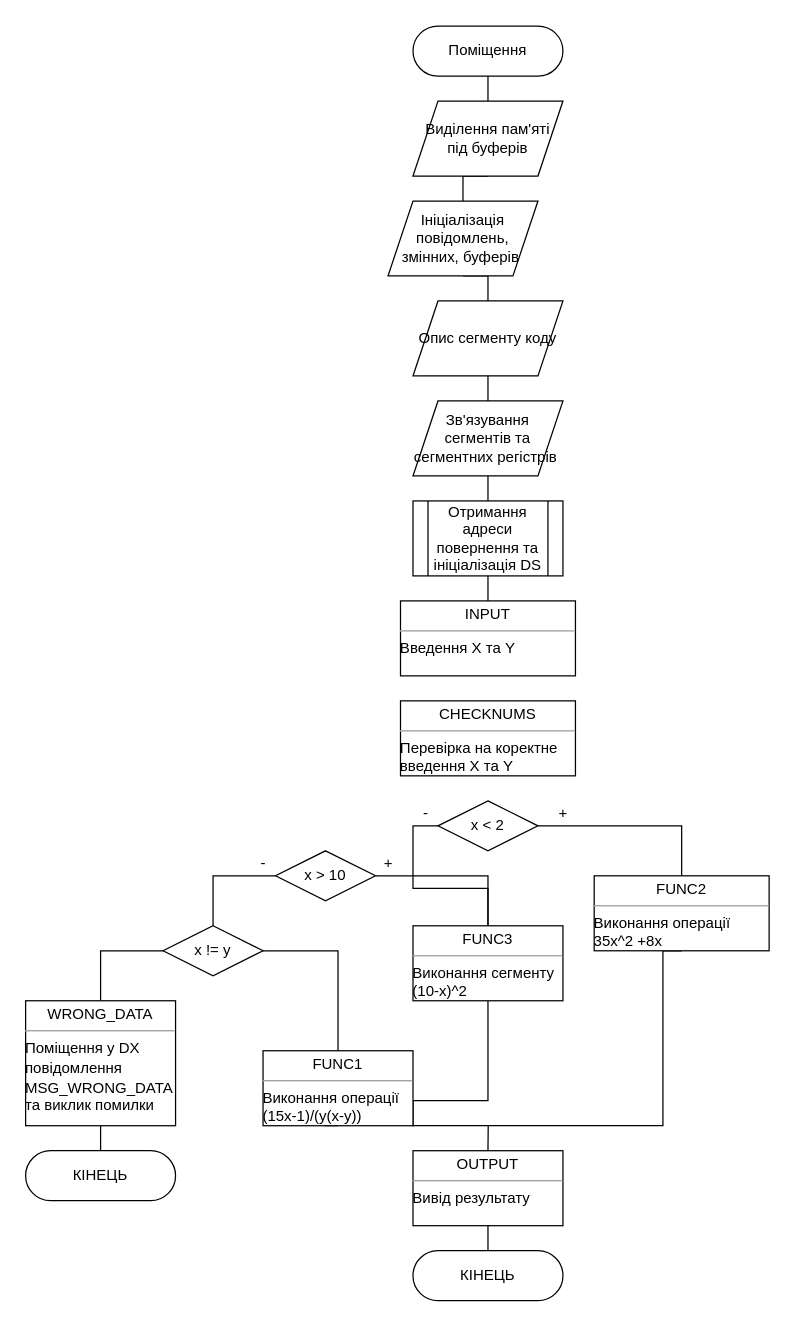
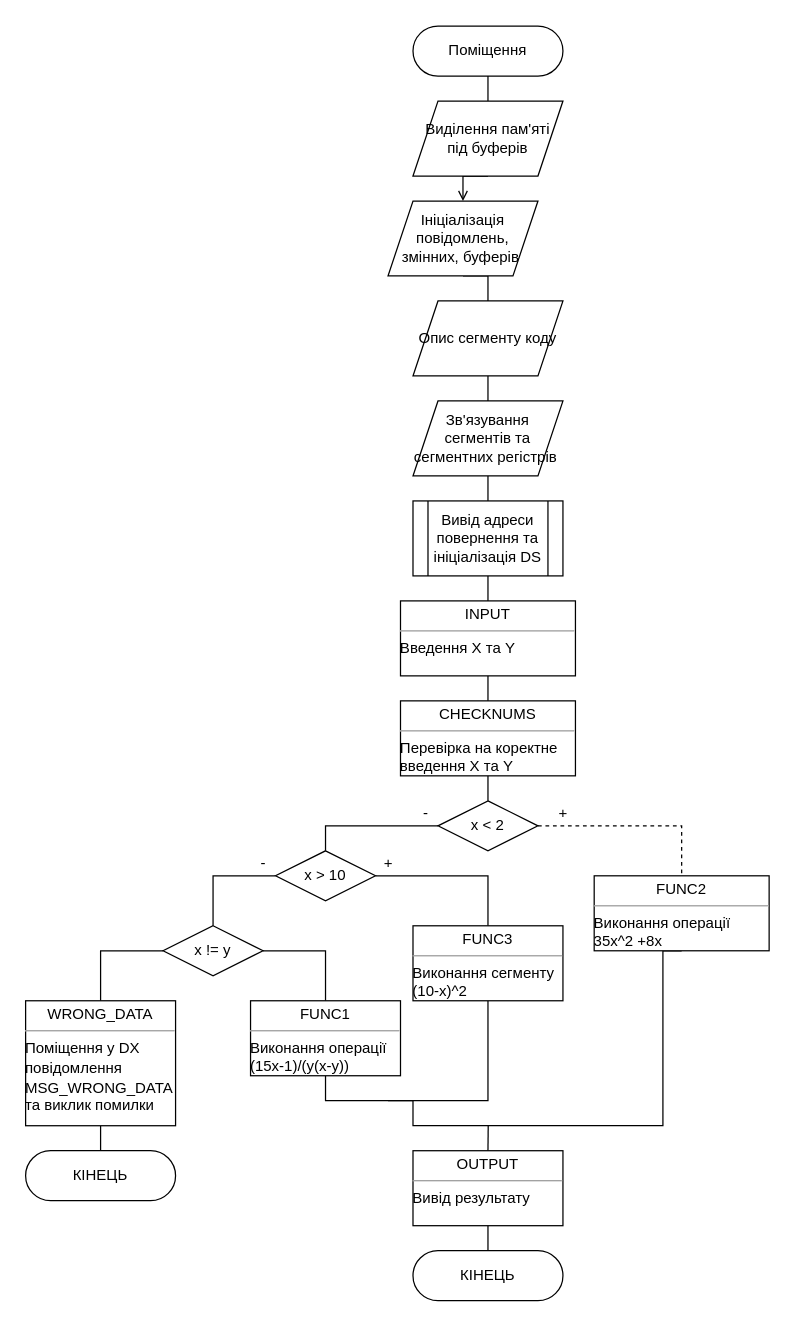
  <mxCell id="0" />
  <mxCell id="1" parent="0" />
  <mxCell id="2" style="edgeStyle=orthogonalEdgeStyle;rounded=0;orthogonalLoop=1;jettySize=auto;html=1;exitX=0.5;exitY=1;exitDx=0;exitDy=0;entryX=0.5;entryY=0;entryDx=0;entryDy=0;endArrow=none;endFill=0;" edge="1" parent="1" source="3" target="5"><mxGeometry relative="1" as="geometry" /></mxCell>
  <mxCell id="3" value="Поміщення" style="rounded=1;whiteSpace=wrap;html=1;arcSize=50;" vertex="1" parent="1"><mxGeometry x="330" y="20" width="120" height="40" as="geometry" /></mxCell>
- <mxCell id="4" style="edgeStyle=orthogonalEdgeStyle;rounded=0;orthogonalLoop=1;jettySize=auto;html=1;exitX=0.5;exitY=1;exitDx=0;exitDy=0;entryX=0.5;entryY=0;entryDx=0;entryDy=0;endArrow=none;endFill=0;" edge="1" parent="1" source="5" target="7"><mxGeometry relative="1" as="geometry" /></mxCell>
+ <mxCell id="4" style="edgeStyle=orthogonalEdgeStyle;rounded=0;orthogonalLoop=1;jettySize=auto;html=1;exitX=0.5;exitY=1;exitDx=0;exitDy=0;entryX=0.5;entryY=0;entryDx=0;entryDy=0;endArrow=open;endFill=0;" edge="1" parent="1" source="5" target="7"><mxGeometry relative="1" as="geometry" /></mxCell>
  <mxCell id="5" value="Виділення пам'яті під буферів" style="shape=parallelogram;perimeter=parallelogramPerimeter;whiteSpace=wrap;html=1;fixedSize=1;" vertex="1" parent="1"><mxGeometry x="330" y="80" width="120" height="60" as="geometry" /></mxCell>
  <mxCell id="6" style="edgeStyle=orthogonalEdgeStyle;rounded=0;orthogonalLoop=1;jettySize=auto;html=1;exitX=0.5;exitY=1;exitDx=0;exitDy=0;entryX=0.5;entryY=0;entryDx=0;entryDy=0;endArrow=none;endFill=0;" edge="1" parent="1" source="7" target="9"><mxGeometry relative="1" as="geometry" /></mxCell>
  <mxCell id="7" value="Ініціалізація повідомлень, змінних, буферів&amp;nbsp;" style="shape=parallelogram;perimeter=parallelogramPerimeter;whiteSpace=wrap;html=1;fixedSize=1;" vertex="1" parent="1"><mxGeometry x="310" y="160" width="120" height="60" as="geometry" /></mxCell>
  <mxCell id="8" style="edgeStyle=orthogonalEdgeStyle;rounded=0;orthogonalLoop=1;jettySize=auto;html=1;exitX=0.5;exitY=1;exitDx=0;exitDy=0;entryX=0.5;entryY=0;entryDx=0;entryDy=0;endArrow=none;endFill=0;" edge="1" parent="1" source="9" target="11"><mxGeometry relative="1" as="geometry" /></mxCell>
  <mxCell id="9" value="Опис сегменту коду" style="shape=parallelogram;perimeter=parallelogramPerimeter;whiteSpace=wrap;html=1;fixedSize=1;" vertex="1" parent="1"><mxGeometry x="330" y="240" width="120" height="60" as="geometry" /></mxCell>
  <mxCell id="10" style="edgeStyle=orthogonalEdgeStyle;rounded=0;orthogonalLoop=1;jettySize=auto;html=1;exitX=0.5;exitY=1;exitDx=0;exitDy=0;entryX=0.5;entryY=0;entryDx=0;entryDy=0;endArrow=none;endFill=0;" edge="1" parent="1" source="11" target="16"><mxGeometry relative="1" as="geometry" /></mxCell>
  <mxCell id="11" value="Зв'язування сегментів та сегментних регістрів&amp;nbsp;" style="shape=parallelogram;perimeter=parallelogramPerimeter;whiteSpace=wrap;html=1;fixedSize=1;" vertex="1" parent="1"><mxGeometry x="330" y="320" width="120" height="60" as="geometry" /></mxCell>
- <mxCell id="12" style="edgeStyle=orthogonalEdgeStyle;rounded=0;orthogonalLoop=1;jettySize=auto;html=1;exitX=1;exitY=0.5;exitDx=0;exitDy=0;entryX=0.5;entryY=0;entryDx=0;entryDy=0;endArrow=none;endFill=0;" edge="1" parent="1" source="14" target="20"><mxGeometry relative="1" as="geometry"><mxPoint x="530" y="690" as="targetPoint" /></mxGeometry></mxCell>
- <mxCell id="13" style="edgeStyle=orthogonalEdgeStyle;rounded=0;orthogonalLoop=1;jettySize=auto;html=1;exitX=0;exitY=0.5;exitDx=0;exitDy=0;endArrow=none;endFill=0;" edge="1" parent="1" source="14" target="31"><mxGeometry relative="1" as="geometry" /></mxCell>
+ <mxCell id="12" style="edgeStyle=orthogonalEdgeStyle;rounded=0;orthogonalLoop=1;jettySize=auto;html=1;exitX=1;exitY=0.5;exitDx=0;exitDy=0;entryX=0.5;entryY=0;entryDx=0;entryDy=0;endArrow=none;endFill=0;dashed=1;" edge="1" parent="1" source="14" target="20"><mxGeometry relative="1" as="geometry"><mxPoint x="530" y="690" as="targetPoint" /></mxGeometry></mxCell>
+ <mxCell id="13" style="edgeStyle=orthogonalEdgeStyle;rounded=0;orthogonalLoop=1;jettySize=auto;html=1;exitX=0;exitY=0.5;exitDx=0;exitDy=0;entryX=0.5;entryY=0;entryDx=0;entryDy=0;endArrow=none;endFill=0;" edge="1" parent="1" source="14" target="18"><mxGeometry relative="1" as="geometry" /></mxCell>
  <mxCell id="14" value="x &amp;lt; 2" style="rhombus;whiteSpace=wrap;html=1;" vertex="1" parent="1"><mxGeometry x="350" y="640" width="80" height="40" as="geometry" /></mxCell>
  <mxCell id="15" style="edgeStyle=orthogonalEdgeStyle;rounded=0;orthogonalLoop=1;jettySize=auto;html=1;exitX=0.5;exitY=1;exitDx=0;exitDy=0;entryX=0.5;entryY=0;entryDx=0;entryDy=0;endArrow=none;endFill=0;" edge="1" parent="1" source="16"><mxGeometry relative="1" as="geometry"><mxPoint x="390" y="480" as="targetPoint" /></mxGeometry></mxCell>
- <mxCell id="16" value="Отримання адреси повернення та ініціалізація DS" style="shape=process;whiteSpace=wrap;html=1;backgroundOutline=1;" vertex="1" parent="1"><mxGeometry x="330" y="400" width="120" height="60" as="geometry" /></mxCell>
+ <mxCell id="16" value="Вивід адреси повернення та ініціалізація DS" style="shape=process;whiteSpace=wrap;html=1;backgroundOutline=1;" vertex="1" parent="1"><mxGeometry x="330" y="400" width="120" height="60" as="geometry" /></mxCell>
  <mxCell id="17" style="edgeStyle=orthogonalEdgeStyle;rounded=0;orthogonalLoop=1;jettySize=auto;html=1;exitX=1;exitY=0.5;exitDx=0;exitDy=0;entryX=0.5;entryY=0;entryDx=0;entryDy=0;endArrow=none;endFill=0;" edge="1" parent="1" source="18" target="31"><mxGeometry relative="1" as="geometry" /></mxCell>
  <mxCell id="18" value="x &amp;gt; 10" style="rhombus;whiteSpace=wrap;html=1;" vertex="1" parent="1"><mxGeometry x="220" y="680" width="80" height="40" as="geometry" /></mxCell>
  <mxCell id="19" style="edgeStyle=orthogonalEdgeStyle;rounded=0;orthogonalLoop=1;jettySize=auto;html=1;exitX=0.5;exitY=1;exitDx=0;exitDy=0;endArrow=none;endFill=0;" edge="1" parent="1" source="20"><mxGeometry relative="1" as="geometry"><mxPoint x="310" y="880" as="targetPoint" /><Array as="points"><mxPoint x="530" y="900" /><mxPoint x="330" y="900" /><mxPoint x="330" y="880" /></Array></mxGeometry></mxCell>
  <mxCell id="20" value="&lt;p style=&quot;margin: 0px ; margin-top: 4px ; text-align: center&quot;&gt;FUNC2&lt;br&gt;&lt;/p&gt;&lt;hr size=&quot;1&quot;&gt;&lt;div style=&quot;height: 2px&quot;&gt;Виконання операції&lt;br style=&quot;padding: 0px ; margin: 0px&quot;&gt;35x^2 +8x&lt;/div&gt;" style="verticalAlign=top;align=left;overflow=fill;fontSize=12;fontFamily=Helvetica;html=1;" vertex="1" parent="1"><mxGeometry x="475" y="700" width="140" height="60" as="geometry" /></mxCell>
+ <mxCell id="21" style="edgeStyle=orthogonalEdgeStyle;rounded=0;orthogonalLoop=1;jettySize=auto;html=1;exitX=0.5;exitY=1;exitDx=0;exitDy=0;endArrow=none;endFill=0;" edge="1" parent="1" source="22" target="14"><mxGeometry relative="1" as="geometry" /></mxCell>
  <mxCell id="22" value="&lt;p style=&quot;margin: 0px ; margin-top: 4px ; text-align: center&quot;&gt;CHECKNUMS&lt;br&gt;&lt;/p&gt;&lt;hr size=&quot;1&quot;&gt;&lt;div style=&quot;height: 2px&quot;&gt;Перевірка на коректне&lt;br style=&quot;padding: 0px ; margin: 0px&quot;&gt;введення X та Y&lt;br&gt;&lt;/div&gt;" style="verticalAlign=top;align=left;overflow=fill;fontSize=12;fontFamily=Helvetica;html=1;" vertex="1" parent="1"><mxGeometry x="320" y="560" width="140" height="60" as="geometry" /></mxCell>
+ <mxCell id="23" style="edgeStyle=orthogonalEdgeStyle;rounded=0;orthogonalLoop=1;jettySize=auto;html=1;exitX=0.5;exitY=1;exitDx=0;exitDy=0;entryX=0.5;entryY=0;entryDx=0;entryDy=0;endArrow=none;endFill=0;" edge="1" parent="1" source="24" target="22"><mxGeometry relative="1" as="geometry" /></mxCell>
  <mxCell id="24" value="&lt;p style=&quot;margin: 0px ; margin-top: 4px ; text-align: center&quot;&gt;INPUT&lt;br&gt;&lt;/p&gt;&lt;hr size=&quot;1&quot;&gt;&lt;div style=&quot;height: 2px&quot;&gt;Введення Х та Y&lt;br&gt;&lt;/div&gt;" style="verticalAlign=top;align=left;overflow=fill;fontSize=12;fontFamily=Helvetica;html=1;" vertex="1" parent="1"><mxGeometry x="320" y="480" width="140" height="60" as="geometry" /></mxCell>
  <mxCell id="25" value="+" style="text;html=1;align=center;verticalAlign=middle;resizable=0;points=[];autosize=1;strokeColor=none;fillColor=none;" vertex="1" parent="1"><mxGeometry x="440" y="640" width="20" height="20" as="geometry" /></mxCell>
  <mxCell id="26" value="-" style="text;html=1;align=center;verticalAlign=middle;resizable=0;points=[];autosize=1;strokeColor=none;fillColor=none;" vertex="1" parent="1"><mxGeometry x="330" y="640" width="20" height="20" as="geometry" /></mxCell>
  <mxCell id="27" style="edgeStyle=orthogonalEdgeStyle;rounded=0;orthogonalLoop=1;jettySize=auto;html=1;exitX=0.5;exitY=0;exitDx=0;exitDy=0;entryX=0;entryY=0.5;entryDx=0;entryDy=0;endArrow=none;endFill=0;" edge="1" parent="1" source="29" target="18"><mxGeometry relative="1" as="geometry" /></mxCell>
  <mxCell id="28" style="edgeStyle=orthogonalEdgeStyle;rounded=0;orthogonalLoop=1;jettySize=auto;html=1;exitX=1;exitY=0.5;exitDx=0;exitDy=0;endArrow=none;endFill=0;entryX=0.5;entryY=0;entryDx=0;entryDy=0;" edge="1" parent="1" source="29" target="34"><mxGeometry relative="1" as="geometry"><mxPoint x="260" y="770" as="targetPoint" /></mxGeometry></mxCell>
  <mxCell id="29" value="x != y" style="rhombus;whiteSpace=wrap;html=1;" vertex="1" parent="1"><mxGeometry x="130" y="740" width="80" height="40" as="geometry" /></mxCell>
  <mxCell id="30" style="edgeStyle=orthogonalEdgeStyle;rounded=0;orthogonalLoop=1;jettySize=auto;html=1;exitX=0.5;exitY=1;exitDx=0;exitDy=0;endArrow=none;endFill=0;entryX=0.5;entryY=1;entryDx=0;entryDy=0;" edge="1" parent="1" source="31" target="34"><mxGeometry relative="1" as="geometry"><mxPoint x="160" y="920" as="targetPoint" /><Array as="points"><mxPoint x="390" y="880" /><mxPoint x="260" y="880" /></Array></mxGeometry></mxCell>
  <mxCell id="31" value="&lt;p style=&quot;margin: 0px ; margin-top: 4px ; text-align: center&quot;&gt;FUNC3&lt;br&gt;&lt;/p&gt;&lt;hr size=&quot;1&quot;&gt;&lt;div style=&quot;height: 2px&quot;&gt;Виконання сегменту&lt;br style=&quot;padding: 0px ; margin: 0px&quot;&gt;(10-x)^2&lt;br&gt;&lt;/div&gt;" style="verticalAlign=top;align=left;overflow=fill;fontSize=12;fontFamily=Helvetica;html=1;" vertex="1" parent="1"><mxGeometry x="330" y="740" width="120" height="60" as="geometry" /></mxCell>
  <mxCell id="32" value="+" style="text;html=1;align=center;verticalAlign=middle;resizable=0;points=[];autosize=1;strokeColor=none;fillColor=none;" vertex="1" parent="1"><mxGeometry x="300" y="680" width="20" height="20" as="geometry" /></mxCell>
  <mxCell id="33" value="-" style="text;html=1;align=center;verticalAlign=middle;resizable=0;points=[];autosize=1;strokeColor=none;fillColor=none;" vertex="1" parent="1"><mxGeometry x="200" y="680" width="20" height="20" as="geometry" /></mxCell>
- <mxCell id="34" value="&lt;p style=&quot;margin: 0px ; margin-top: 4px ; text-align: center&quot;&gt;FUNC1&lt;br&gt;&lt;/p&gt;&lt;hr size=&quot;1&quot;&gt;&lt;div style=&quot;height: 2px&quot;&gt;Виконання операції&lt;br style=&quot;padding: 0px ; margin: 0px&quot;&gt;(15x-1)/(y(x-y))&lt;br&gt;&lt;/div&gt;" style="verticalAlign=top;align=left;overflow=fill;fontSize=12;fontFamily=Helvetica;html=1;" vertex="1" parent="1"><mxGeometry x="210" y="840" width="120" height="60" as="geometry" /></mxCell>
+ <mxCell id="34" value="&lt;p style=&quot;margin: 0px ; margin-top: 4px ; text-align: center&quot;&gt;FUNC1&lt;br&gt;&lt;/p&gt;&lt;hr size=&quot;1&quot;&gt;&lt;div style=&quot;height: 2px&quot;&gt;Виконання операції&lt;br style=&quot;padding: 0px ; margin: 0px&quot;&gt;(15x-1)/(y(x-y))&lt;br&gt;&lt;/div&gt;" style="verticalAlign=top;align=left;overflow=fill;fontSize=12;fontFamily=Helvetica;html=1;" vertex="1" parent="1"><mxGeometry x="200" y="800" width="120" height="60" as="geometry" /></mxCell>
  <mxCell id="35" style="edgeStyle=orthogonalEdgeStyle;rounded=0;orthogonalLoop=1;jettySize=auto;html=1;exitX=0.5;exitY=0;exitDx=0;exitDy=0;entryX=0;entryY=0.5;entryDx=0;entryDy=0;endArrow=none;endFill=0;" edge="1" parent="1" source="37" target="29"><mxGeometry relative="1" as="geometry" /></mxCell>
  <mxCell id="36" style="edgeStyle=orthogonalEdgeStyle;rounded=0;orthogonalLoop=1;jettySize=auto;html=1;exitX=0.5;exitY=1;exitDx=0;exitDy=0;entryX=0.5;entryY=0;entryDx=0;entryDy=0;endArrow=none;endFill=0;" edge="1" parent="1" source="37" target="41"><mxGeometry relative="1" as="geometry"><Array as="points"><mxPoint x="80" y="930" /><mxPoint x="80" y="930" /></Array></mxGeometry></mxCell>
  <mxCell id="37" value="&lt;p style=&quot;margin: 0px ; margin-top: 4px ; text-align: center&quot;&gt;WRONG_DATA&lt;br&gt;&lt;/p&gt;&lt;hr size=&quot;1&quot;&gt;&lt;div style=&quot;height: 2px&quot;&gt;Поміщення у DX&amp;nbsp;&lt;/div&gt;&lt;div style=&quot;height: 2px&quot;&gt;&lt;br&gt;&lt;/div&gt;&lt;div style=&quot;height: 2px&quot;&gt;&lt;br&gt;&lt;/div&gt;&lt;div style=&quot;height: 2px&quot;&gt;&lt;br&gt;&lt;/div&gt;&lt;div style=&quot;height: 2px&quot;&gt;&lt;br&gt;&lt;/div&gt;&lt;div style=&quot;height: 2px&quot;&gt;&lt;br&gt;&lt;/div&gt;&lt;div style=&quot;height: 2px&quot;&gt;&lt;br&gt;&lt;/div&gt;&lt;div style=&quot;height: 2px&quot;&gt;&lt;br&gt;&lt;/div&gt;&lt;div style=&quot;height: 2px&quot;&gt;повідомлення&amp;nbsp;&lt;/div&gt;&lt;div style=&quot;height: 2px&quot;&gt;&lt;br&gt;&lt;/div&gt;&lt;div style=&quot;height: 2px&quot;&gt;&lt;br&gt;&lt;/div&gt;&lt;div style=&quot;height: 2px&quot;&gt;&lt;br&gt;&lt;/div&gt;&lt;div style=&quot;height: 2px&quot;&gt;&lt;br&gt;&lt;/div&gt;&lt;div style=&quot;height: 2px&quot;&gt;&lt;br&gt;&lt;/div&gt;&lt;div style=&quot;height: 2px&quot;&gt;&lt;br&gt;&lt;/div&gt;&lt;div style=&quot;height: 2px&quot;&gt;&lt;br&gt;&lt;/div&gt;&lt;div style=&quot;height: 2px&quot;&gt;MSG_WRONG_DATA&lt;/div&gt;&lt;div style=&quot;height: 2px&quot;&gt;&lt;br&gt;&lt;/div&gt;&lt;div style=&quot;height: 2px&quot;&gt;&lt;br&gt;&lt;/div&gt;&lt;div style=&quot;height: 2px&quot;&gt;&lt;br&gt;&lt;/div&gt;&lt;div style=&quot;height: 2px&quot;&gt;&lt;br&gt;&lt;/div&gt;&lt;div style=&quot;height: 2px&quot;&gt;&lt;br&gt;&lt;/div&gt;&lt;div style=&quot;height: 2px&quot;&gt;&lt;br&gt;&lt;/div&gt;&lt;div style=&quot;height: 2px&quot;&gt;та виклик помилки&lt;/div&gt;" style="verticalAlign=top;align=left;overflow=fill;fontSize=12;fontFamily=Helvetica;html=1;" vertex="1" parent="1"><mxGeometry x="20" y="800" width="120" height="100" as="geometry" /></mxCell>
  <mxCell id="38" style="edgeStyle=orthogonalEdgeStyle;rounded=0;orthogonalLoop=1;jettySize=auto;html=1;exitX=0.5;exitY=0;exitDx=0;exitDy=0;endArrow=none;endFill=0;" edge="1" parent="1" source="40"><mxGeometry relative="1" as="geometry"><mxPoint x="390.19" y="900" as="targetPoint" /></mxGeometry></mxCell>
  <mxCell id="39" value="" style="edgeStyle=orthogonalEdgeStyle;rounded=0;orthogonalLoop=1;jettySize=auto;html=1;endArrow=none;endFill=0;" edge="1" parent="1" source="40" target="42"><mxGeometry relative="1" as="geometry" /></mxCell>
  <mxCell id="40" value="&lt;p style=&quot;margin: 0px ; margin-top: 4px ; text-align: center&quot;&gt;OUTPUT&lt;/p&gt;&lt;hr size=&quot;1&quot;&gt;&lt;div style=&quot;height: 2px&quot;&gt;Вивід результату&lt;/div&gt;" style="verticalAlign=top;align=left;overflow=fill;fontSize=12;fontFamily=Helvetica;html=1;" vertex="1" parent="1"><mxGeometry x="330" y="920" width="120" height="60" as="geometry" /></mxCell>
  <mxCell id="41" value="КІНЕЦЬ" style="rounded=1;whiteSpace=wrap;html=1;arcSize=50;" vertex="1" parent="1"><mxGeometry x="20" y="920" width="120" height="40" as="geometry" /></mxCell>
  <mxCell id="42" value="КІНЕЦЬ" style="rounded=1;whiteSpace=wrap;html=1;arcSize=50;" vertex="1" parent="1"><mxGeometry x="330" y="1000" width="120" height="40" as="geometry" /></mxCell>
